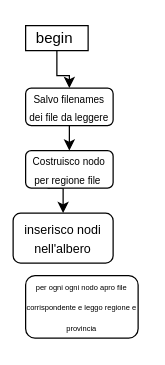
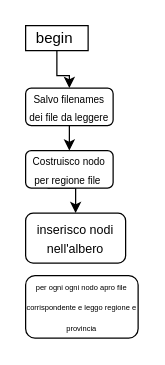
  <mxCell id="0" />
  <mxCell id="1" parent="0" />
  <mxCell id="2" style="edgeStyle=orthogonalEdgeStyle;rounded=0;orthogonalLoop=1;jettySize=auto;html=1;exitX=0.5;exitY=1;exitDx=0;exitDy=0;" edge="1" parent="1" source="3" target="5"><mxGeometry relative="1" as="geometry" /></mxCell>
  <mxCell id="3" value="begin&amp;nbsp;" style="rounded=0;whiteSpace=wrap;html=1;" vertex="1" parent="1"><mxGeometry x="20" y="20" width="50" height="20" as="geometry" /></mxCell>
  <mxCell id="4" style="edgeStyle=orthogonalEdgeStyle;rounded=0;orthogonalLoop=1;jettySize=auto;html=1;exitX=0.319;exitY=0.978;exitDx=0;exitDy=0;entryX=0.5;entryY=0;entryDx=0;entryDy=0;exitPerimeter=0;" edge="1" parent="1" source="5" target="7"><mxGeometry relative="1" as="geometry" /></mxCell>
  <mxCell id="5" value="&lt;span style=&quot;font-size: 8px&quot;&gt;&lt;br&gt;Salvo filenames dei file da leggere&lt;br&gt;&lt;br&gt;&lt;/span&gt;" style="rounded=1;whiteSpace=wrap;html=1;" vertex="1" parent="1"><mxGeometry x="20" y="70" width="70" height="30" as="geometry" /></mxCell>
  <mxCell id="6" style="edgeStyle=orthogonalEdgeStyle;rounded=0;orthogonalLoop=1;jettySize=auto;html=1;exitX=0.25;exitY=1;exitDx=0;exitDy=0;entryX=0.5;entryY=0;entryDx=0;entryDy=0;" edge="1" parent="1" source="7" target="9"><mxGeometry relative="1" as="geometry" /></mxCell>
  <mxCell id="7" value="&lt;font&gt;&lt;font style=&quot;font-size: 8px&quot;&gt;Costruisco nodo per regione file&amp;nbsp;&lt;/font&gt;&lt;br&gt;&lt;/font&gt;" style="rounded=1;whiteSpace=wrap;html=1;" vertex="1" parent="1"><mxGeometry x="20" y="120" width="70" height="30" as="geometry" /></mxCell>
  <mxCell id="8" value="&lt;div&gt;&lt;span style=&quot;line-height: 120%&quot;&gt;&lt;font style=&quot;font-size: 6px&quot;&gt;per ogni ogni nodo apro file corrispondente e leggo regione e provincia&lt;/font&gt;&lt;/span&gt;&lt;/div&gt;" style="rounded=1;whiteSpace=wrap;html=1;align=center;" vertex="1" parent="1"><mxGeometry x="20" y="220" width="90" height="50" as="geometry" /></mxCell>
- <mxCell id="9" value="&lt;font size=&quot;1&quot;&gt;inserisco nodi nell'albero&lt;/font&gt;" style="rounded=1;whiteSpace=wrap;html=1;" vertex="1" parent="1"><mxGeometry x="10" y="170" width="80" height="40" as="geometry" /></mxCell>
+ <mxCell id="9" value="&lt;font size=&quot;1&quot;&gt;inserisco nodi nell'albero&lt;/font&gt;" style="rounded=1;whiteSpace=wrap;html=1;" vertex="1" parent="1"><mxGeometry x="20" y="170" width="80" height="40" as="geometry" /></mxCell>
